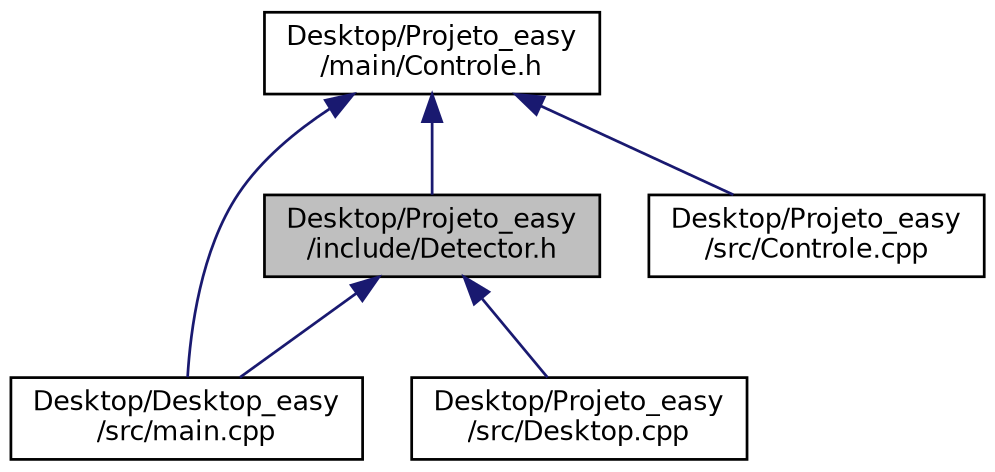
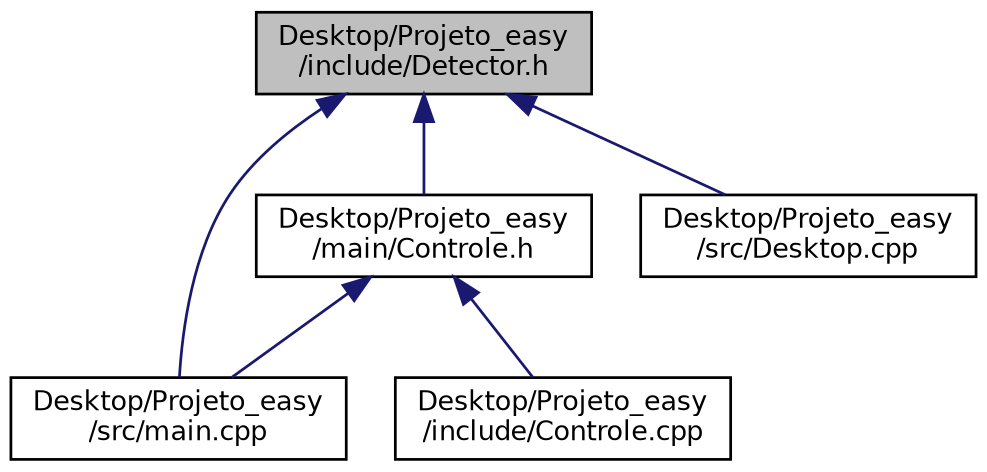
  digraph {
    node [color=black fillcolor=white fontname=Helvetica fontsize=10 shape=record style=filled]
    edge [color=midnightblue dir=back fontname=Helvetica fontsize=10 labelfontname=Helvetica labelfontsize=10 style=solid]
    n1 [fillcolor=grey75 fontcolor=black height=0.2 label="Desktop/Projeto_easy\l/include/Detector.h" width=0.4]
    n2 [height=0.2 label="Desktop/Projeto_easy\l/main/Controle.h" width=0.4]
-   n3 [height=0.2 label="Desktop/Desktop_easy\l/src/main.cpp" width=0.4]
+   n3 [height=0.2 label="Desktop/Projeto_easy\l/src/main.cpp" width=0.4]
    n4 [height=0.2 label="Desktop/Projeto_easy\l/src/Desktop.cpp" width=0.4]
-   n5 [height=0.2 label="Desktop/Projeto_easy\l/src/Controle.cpp" width=0.4]
-   n2 -> n1
+   n5 [height=0.2 label="Desktop/Projeto_easy\l/include/Controle.cpp" width=0.4]
+   n1 -> n2
    n1 -> n3
    n1 -> n4
    n2 -> n3
    n2 -> n5
  }
